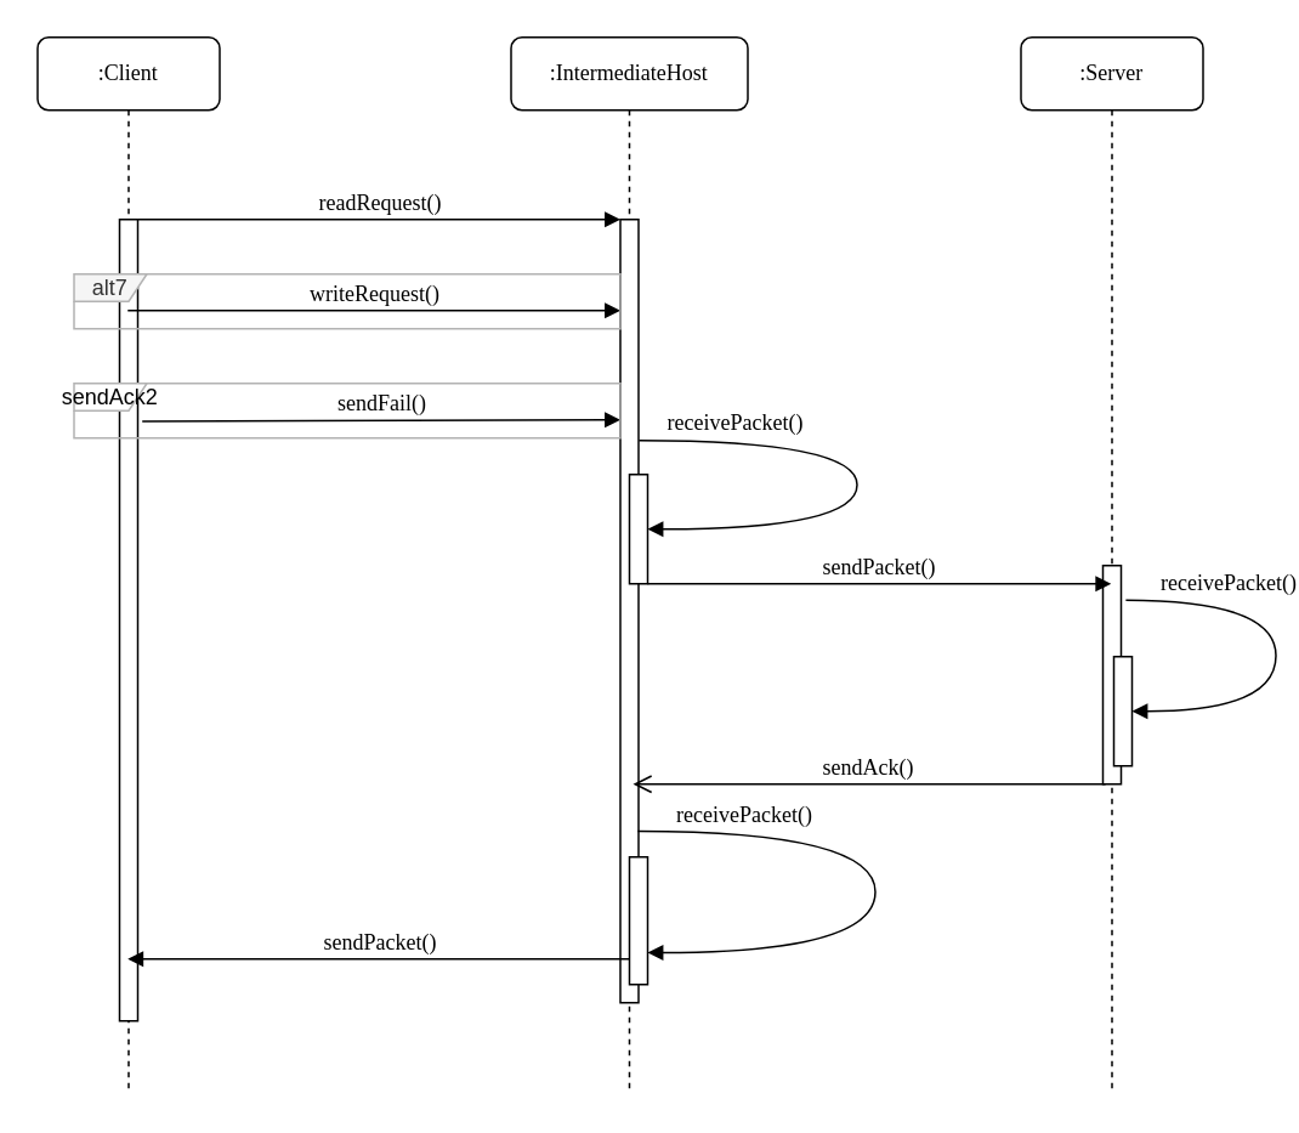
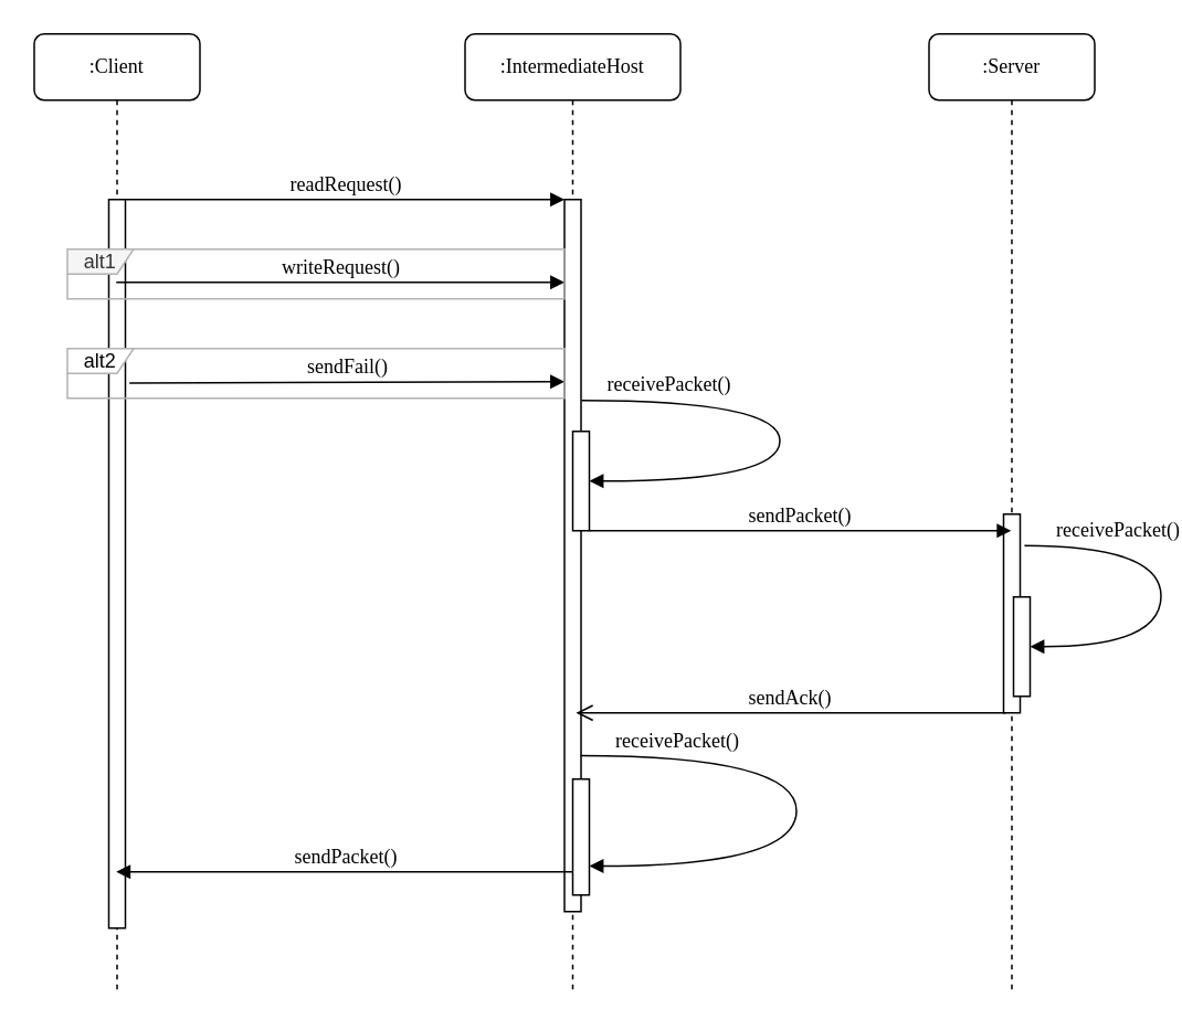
  <mxCell id="0" />
  <mxCell id="1" parent="0" />
  <mxCell id="2" value=":IntermediateHost" style="shape=umlLifeline;perimeter=lifelinePerimeter;whiteSpace=wrap;html=1;container=1;collapsible=0;recursiveResize=0;outlineConnect=0;rounded=1;shadow=0;comic=0;labelBackgroundColor=none;strokeWidth=1;fontFamily=Verdana;fontSize=12;align=center;" vertex="1" parent="1"><mxGeometry x="280" y="20" width="130" height="580" as="geometry" /></mxCell>
  <mxCell id="3" value="" style="html=1;points=[];perimeter=orthogonalPerimeter;rounded=0;shadow=0;comic=0;labelBackgroundColor=none;strokeWidth=1;fontFamily=Verdana;fontSize=12;align=center;" vertex="1" parent="2"><mxGeometry x="60" y="100" width="10" height="430" as="geometry" /></mxCell>
  <mxCell id="4" value="receivePacket()" style="html=1;verticalAlign=bottom;endArrow=block;labelBackgroundColor=none;fontFamily=Verdana;fontSize=12;edgeStyle=elbowEdgeStyle;elbow=vertical;curved=1;entryX=1;entryY=0.5;entryDx=0;entryDy=0;exitX=1.026;exitY=0.282;exitDx=0;exitDy=0;exitPerimeter=0;" edge="1" parent="2" source="3" target="5"><mxGeometry x="-0.626" relative="1" as="geometry"><mxPoint x="130" y="120" as="sourcePoint" /><mxPoint x="90" y="161" as="targetPoint" /><Array as="points"><mxPoint x="190" y="240" /><mxPoint x="140" y="80" /></Array><mxPoint as="offset" /></mxGeometry></mxCell>
  <mxCell id="5" value="" style="rounded=0;whiteSpace=wrap;html=1;" vertex="1" parent="2"><mxGeometry x="65" y="240" width="10" height="60" as="geometry" /></mxCell>
  <mxCell id="6" value="" style="rounded=0;whiteSpace=wrap;html=1;" vertex="1" parent="2"><mxGeometry x="65" y="450" width="10" height="70" as="geometry" /></mxCell>
  <mxCell id="7" value="receivePacket()" style="html=1;verticalAlign=bottom;endArrow=block;labelBackgroundColor=none;fontFamily=Verdana;fontSize=12;edgeStyle=elbowEdgeStyle;elbow=vertical;curved=1;entryX=1;entryY=0.75;entryDx=0;entryDy=0;exitX=0.961;exitY=0.781;exitDx=0;exitDy=0;exitPerimeter=0;" edge="1" parent="2" source="3" target="6"><mxGeometry x="-0.642" relative="1" as="geometry"><mxPoint x="80.58" y="128.24" as="sourcePoint" /><mxPoint x="200" y="490" as="targetPoint" /><Array as="points"><mxPoint x="200" y="460" /><mxPoint x="130" y="320" /><mxPoint x="150" y="90" /></Array><mxPoint as="offset" /></mxGeometry></mxCell>
  <mxCell id="8" value=":Server" style="shape=umlLifeline;perimeter=lifelinePerimeter;whiteSpace=wrap;html=1;container=1;collapsible=0;recursiveResize=0;outlineConnect=0;rounded=1;shadow=0;comic=0;labelBackgroundColor=none;strokeWidth=1;fontFamily=Verdana;fontSize=12;align=center;" vertex="1" parent="1"><mxGeometry x="560" y="20" width="100" height="580" as="geometry" /></mxCell>
  <mxCell id="9" value="" style="html=1;points=[];perimeter=orthogonalPerimeter;rounded=0;shadow=0;comic=0;labelBackgroundColor=none;strokeWidth=1;fontFamily=Verdana;fontSize=12;align=center;" vertex="1" parent="8"><mxGeometry x="45" y="290" width="10" height="120" as="geometry" /></mxCell>
  <mxCell id="10" value="" style="rounded=0;whiteSpace=wrap;html=1;" vertex="1" parent="8"><mxGeometry x="51" y="340" width="10" height="60" as="geometry" /></mxCell>
  <mxCell id="11" value="receivePacket()" style="html=1;verticalAlign=bottom;endArrow=block;labelBackgroundColor=none;fontFamily=Verdana;fontSize=12;edgeStyle=elbowEdgeStyle;elbow=vertical;curved=1;exitX=1.26;exitY=0.158;exitDx=0;exitDy=0;entryX=1;entryY=0.5;entryDx=0;entryDy=0;exitPerimeter=0;" edge="1" parent="8" target="10" source="9"><mxGeometry x="-0.5" relative="1" as="geometry"><mxPoint x="-79.42" y="121.04" as="sourcePoint" /><mxPoint x="-300" y="91" as="targetPoint" /><Array as="points"><mxPoint x="140" y="340" /><mxPoint x="-10" y="90" /></Array><mxPoint as="offset" /></mxGeometry></mxCell>
  <mxCell id="12" value=":Client" style="shape=umlLifeline;perimeter=lifelinePerimeter;whiteSpace=wrap;html=1;container=1;collapsible=0;recursiveResize=0;outlineConnect=0;rounded=1;shadow=0;comic=0;labelBackgroundColor=none;strokeWidth=1;fontFamily=Verdana;fontSize=12;align=center;" vertex="1" parent="1"><mxGeometry x="20" y="20" width="100" height="580" as="geometry" /></mxCell>
  <mxCell id="13" value="" style="html=1;points=[];perimeter=orthogonalPerimeter;rounded=0;shadow=0;comic=0;labelBackgroundColor=none;strokeWidth=1;fontFamily=Verdana;fontSize=12;align=center;" vertex="1" parent="12"><mxGeometry x="45" y="100" width="10" height="440" as="geometry" /></mxCell>
  <mxCell id="14" value="readRequest()" style="html=1;verticalAlign=bottom;endArrow=block;entryX=0;entryY=0;labelBackgroundColor=none;fontFamily=Verdana;fontSize=12;edgeStyle=elbowEdgeStyle;elbow=vertical;" edge="1" parent="1" source="13" target="3"><mxGeometry relative="1" as="geometry"><mxPoint x="140" y="130" as="sourcePoint" /></mxGeometry></mxCell>
  <mxCell id="15" value="sendPacket()" style="html=1;verticalAlign=bottom;endArrow=block;labelBackgroundColor=none;fontFamily=Verdana;fontSize=12;edgeStyle=elbowEdgeStyle;elbow=vertical;exitX=1;exitY=1;exitDx=0;exitDy=0;" edge="1" parent="1" source="5" target="8"><mxGeometry relative="1" as="geometry"><mxPoint x="360" y="320.143" as="sourcePoint" /><mxPoint x="490" y="320" as="targetPoint" /><Array as="points"><mxPoint x="430" y="320" /></Array></mxGeometry></mxCell>
  <mxCell id="16" value="sendAck()" style="html=1;verticalAlign=bottom;endArrow=open;endSize=8;labelBackgroundColor=none;fontFamily=Verdana;fontSize=12;edgeStyle=elbowEdgeStyle;elbow=vertical;exitX=0.14;exitY=1;exitDx=0;exitDy=0;exitPerimeter=0;" edge="1" parent="1" source="9"><mxGeometry relative="1" as="geometry"><mxPoint x="347" y="430" as="targetPoint" /><Array as="points"><mxPoint x="555" y="430" /><mxPoint x="585" y="430" /></Array><mxPoint x="590" y="431" as="sourcePoint" /></mxGeometry></mxCell>
  <mxCell id="17" value="sendPacket()" style="html=1;verticalAlign=bottom;endArrow=none;labelBackgroundColor=none;fontFamily=Verdana;fontSize=12;edgeStyle=elbowEdgeStyle;elbow=vertical;endFill=0;startArrow=block;startFill=1;entryX=-0.03;entryY=0.796;entryDx=0;entryDy=0;entryPerimeter=0;" edge="1" parent="1" source="12" target="6"><mxGeometry relative="1" as="geometry"><mxPoint x="90" y="396" as="sourcePoint" /><mxPoint x="210" y="370" as="targetPoint" /><Array as="points"><mxPoint x="220" y="526" /><mxPoint x="200" y="530" /></Array></mxGeometry></mxCell>
  <mxCell id="18" value="writeRequest()" style="html=1;verticalAlign=bottom;endArrow=block;labelBackgroundColor=none;fontFamily=Verdana;fontSize=12;edgeStyle=elbowEdgeStyle;elbow=vertical;rounded=0;" edge="1" parent="1" source="12"><mxGeometry relative="1" as="geometry"><mxPoint x="90" y="170" as="sourcePoint" /><mxPoint x="340" y="170" as="targetPoint" /><Array as="points"><mxPoint x="280" y="170" /></Array></mxGeometry></mxCell>
  <mxCell id="19" value="sendFail()" style="html=1;verticalAlign=bottom;endArrow=block;labelBackgroundColor=none;fontFamily=Verdana;fontSize=12;edgeStyle=elbowEdgeStyle;elbow=vertical;exitX=1.247;exitY=0.252;exitDx=0;exitDy=0;exitPerimeter=0;entryX=0;entryY=0.256;entryDx=0;entryDy=0;entryPerimeter=0;rounded=0;" edge="1" parent="1" source="13" target="3"><mxGeometry relative="1" as="geometry"><mxPoint x="75" y="280" as="sourcePoint" /><mxPoint x="345" y="210" as="targetPoint" /><Array as="points"><mxPoint x="260" y="230" /><mxPoint x="210" y="210" /><mxPoint x="230" y="340" /></Array></mxGeometry></mxCell>
- <mxCell id="20" value="alt7" style="shape=umlFrame;whiteSpace=wrap;html=1;width=40;height=15;fillColor=#f5f5f5;strokeColor=#B3B3B3;fontColor=#333333;" vertex="1" parent="1"><mxGeometry x="40" y="150" width="300" height="30" as="geometry" /></mxCell>
- <mxCell id="21" value="sendAck2" style="shape=umlFrame;whiteSpace=wrap;html=1;width=40;height=15;strokeColor=#B3B3B3;" vertex="1" parent="1"><mxGeometry x="40" y="210" width="300" height="30" as="geometry" /></mxCell>
+ <mxCell id="20" value="alt1" style="shape=umlFrame;whiteSpace=wrap;html=1;width=40;height=15;fillColor=#f5f5f5;strokeColor=#B3B3B3;fontColor=#333333;" vertex="1" parent="1"><mxGeometry x="40" y="150" width="300" height="30" as="geometry" /></mxCell>
+ <mxCell id="21" value="alt2" style="shape=umlFrame;whiteSpace=wrap;html=1;width=40;height=15;strokeColor=#B3B3B3;" vertex="1" parent="1"><mxGeometry x="40" y="210" width="300" height="30" as="geometry" /></mxCell>
